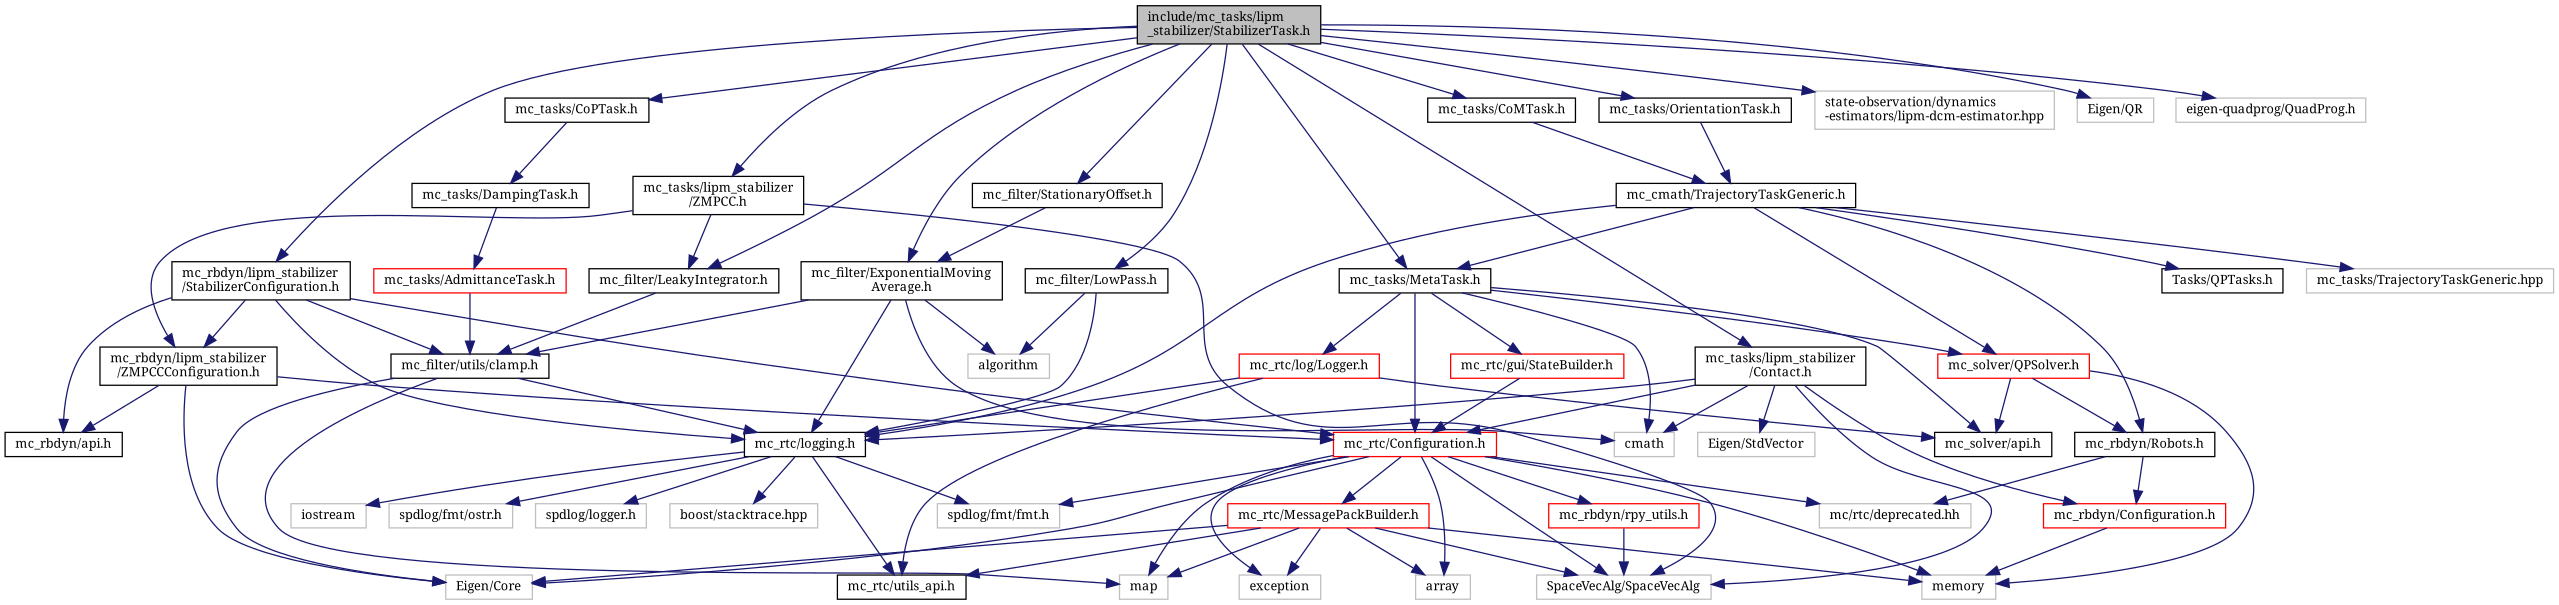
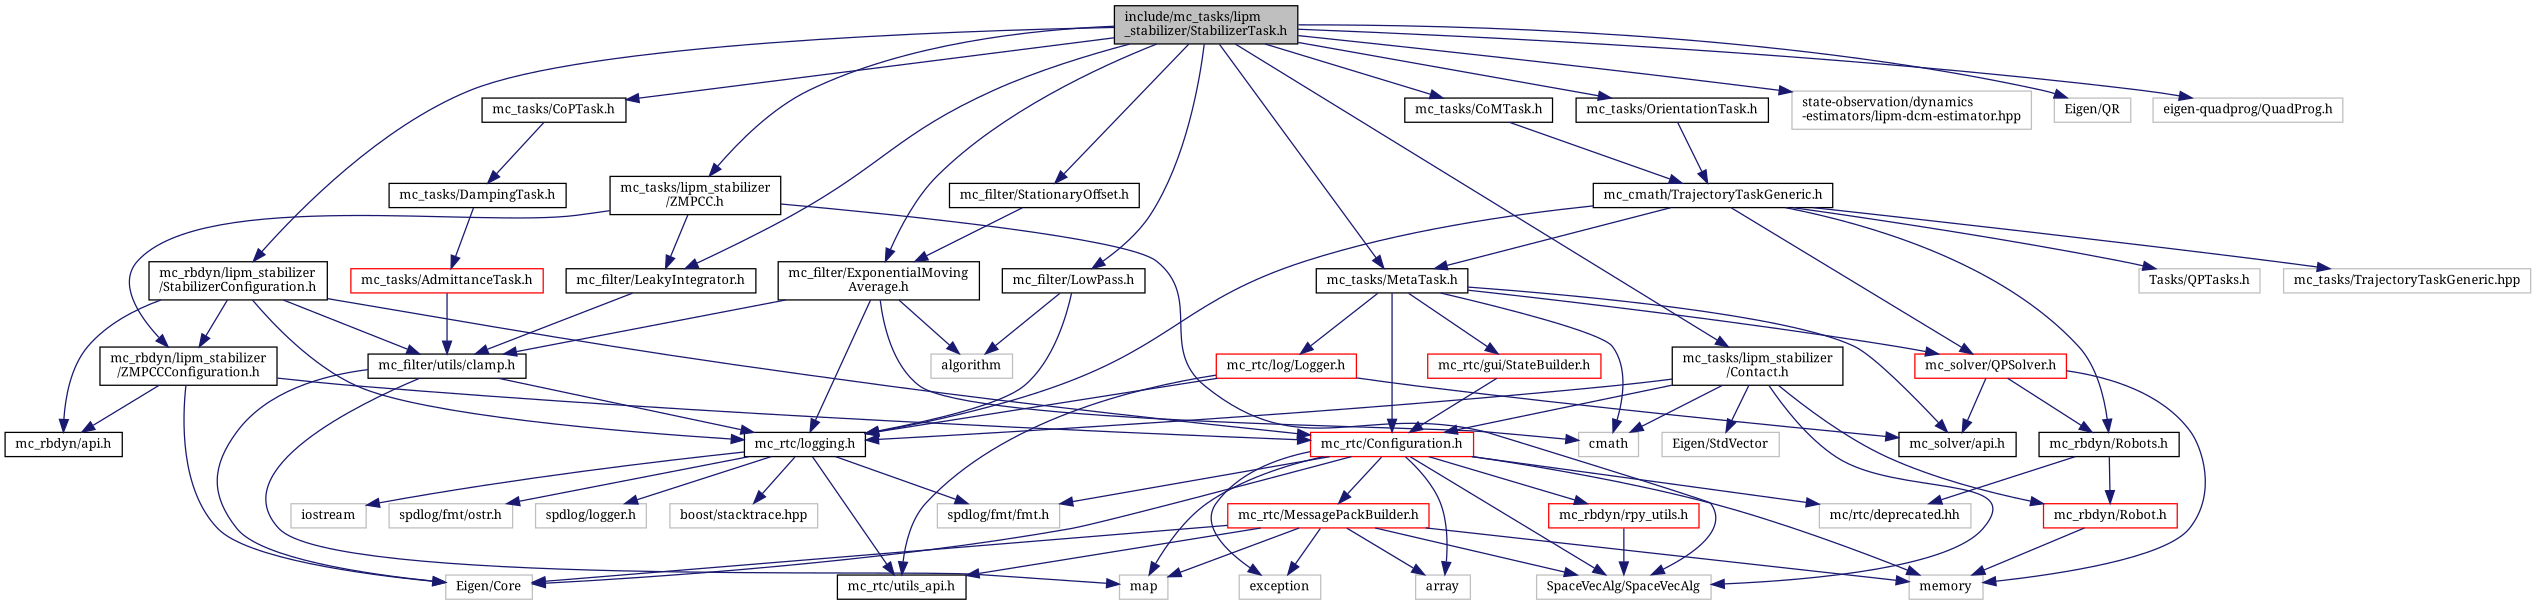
  digraph {
    fontname="Noto Serif"
    node [color=black fillcolor=white fontname="Noto Serif" fontsize=10 shape=record style=filled]
    edge [color=midnightblue fontname="Noto Serif" fontsize=10 labelfontname=Helvetica labelfontsize=10 style=solid]
    n1 [fillcolor=grey75 fontcolor=black height=0.2 label="include/mc_tasks/lipm\l_stabilizer/StabilizerTask.h" width=0.4]
    n2 [height=0.2 label="mc_filter/ExponentialMoving\lAverage.h" width=0.4]
    n3 [height=0.2 label="mc_filter/LeakyIntegrator.h" width=0.4]
    n4 [height=0.2 label="mc_filter/LowPass.h" width=0.4]
    n5 [height=0.2 label="mc_filter/StationaryOffset.h" width=0.4]
    n6 [height=0.2 label="mc_tasks/CoMTask.h" width=0.4]
    n7 [height=0.2 label="mc_tasks/MetaTask.h" width=0.4]
    n8 [height=0.2 label="mc_tasks/CoPTask.h" width=0.4]
    n9 [height=0.2 label="mc_tasks/OrientationTask.h" width=0.4]
    n10 [height=0.2 label="mc_rbdyn/lipm_stabilizer\l/StabilizerConfiguration.h" width=0.4]
    n11 [height=0.2 label="mc_tasks/lipm_stabilizer\l/Contact.h" width=0.4]
    n12 [height=0.2 label="mc_tasks/lipm_stabilizer\l/ZMPCC.h" width=0.4]
    n13 [color=grey75 height=0.2 label="state-observation/dynamics\l-estimators/lipm-dcm-estimator.hpp" width=0.4]
    n14 [color=grey75 height=0.2 label="Eigen/QR" width=0.4]
    n15 [color=grey75 height=0.2 label="eigen-quadprog/QuadProg.h" width=0.4]
    n16 [height=0.2 label="mc_filter/utils/clamp.h" width=0.4]
    n17 [height=0.2 label="mc_rtc/logging.h" width=0.4]
    n18 [color=grey75 height=0.2 label=algorithm width=0.4]
    n19 [color=grey75 height=0.2 label=cmath width=0.4]
    n20 [height=0.2 label="mc_cmath/TrajectoryTaskGeneric.h" width=0.4]
    n21 [color=red height=0.2 label="mc_solver/QPSolver.h" width=0.4]
    n22 [height=0.2 label="mc_solver/api.h" width=0.4]
    n23 [color=red height=0.2 label="mc_rtc/Configuration.h" width=0.4]
    n24 [color=red height=0.2 label="mc_rtc/gui/StateBuilder.h" width=0.4]
    n25 [color=red height=0.2 label="mc_rtc/log/Logger.h" width=0.4]
    n26 [height=0.2 label="mc_tasks/DampingTask.h" width=0.4]
    n27 [height=0.2 label="mc_rbdyn/api.h" width=0.4]
    n28 [height=0.2 label="mc_rbdyn/lipm_stabilizer\l/ZMPCCConfiguration.h" width=0.4]
-   n29 [color=red height=0.2 label="mc_rbdyn/Configuration.h" width=0.4]
+   n29 [color=red height=0.2 label="mc_rbdyn/Robot.h" width=0.4]
    n30 [color=grey75 height=0.2 label="SpaceVecAlg/SpaceVecAlg" width=0.4]
    n31 [color=grey75 height=0.2 label="Eigen/StdVector" width=0.4]
    n32 [color=grey75 height=0.2 label="Eigen/Core" width=0.4]
    n33 [color=grey75 height=0.2 label=map width=0.4]
    n34 [height=0.2 label="mc_rtc/utils_api.h" width=0.4]
    n35 [color=grey75 height=0.2 label=iostream width=0.4]
    n36 [color=grey75 height=0.2 label="spdlog/fmt/fmt.h" width=0.4]
    n37 [color=grey75 height=0.2 label="spdlog/fmt/ostr.h" width=0.4]
    n38 [color=grey75 height=0.2 label="spdlog/logger.h" width=0.4]
    n39 [color=grey75 height=0.2 label="boost/stacktrace.hpp" width=0.4]
    n40 [height=0.2 label="mc_rbdyn/Robots.h" width=0.4]
-   n41 [height=0.2 label="Tasks/QPTasks.h" width=0.4]
+   n41 [color=grey75 height=0.2 label="Tasks/QPTasks.h" width=0.4]
    n42 [color=grey75 height=0.2 label="mc_tasks/TrajectoryTaskGeneric.hpp" width=0.4]
    n43 [color=grey75 height=0.2 label="mc/rtc/deprecated.hh" width=0.4]
    n44 [color=grey75 height=0.2 label=memory width=0.4]
    n45 [color=red height=0.2 label="mc_rtc/MessagePackBuilder.h" width=0.4]
    n46 [color=grey75 height=0.2 label=array width=0.4]
    n47 [color=grey75 height=0.2 label=exception width=0.4]
    n48 [color=red height=0.2 label="mc_rbdyn/rpy_utils.h" width=0.4]
    n49 [color=red height=0.2 label="mc_tasks/AdmittanceTask.h" width=0.4]
    n1 -> n2
    n1 -> n3
    n1 -> n4
    n1 -> n5
    n1 -> n6
    n1 -> n7
    n1 -> n8
    n1 -> n9
    n1 -> n10
    n1 -> n11
    n1 -> n12
    n1 -> n13
    n1 -> n14
    n1 -> n15
    n2 -> n16
    n2 -> n17
    n2 -> n18
    n2 -> n19
    n3 -> n16
    n4 -> n17
    n4 -> n18
    n5 -> n2
    n6 -> n20
    n7 -> n19
    n7 -> n21
    n7 -> n22
    n7 -> n23
    n7 -> n24
    n7 -> n25
    n8 -> n26
    n9 -> n20
    n10 -> n16
    n10 -> n17
    n10 -> n23
    n10 -> n27
    n10 -> n28
    n11 -> n17
    n11 -> n19
    n11 -> n23
    n11 -> n29
    n11 -> n30
    n11 -> n31
    n12 -> n3
    n12 -> n28
    n12 -> n30
    n16 -> n17
    n16 -> n32
    n16 -> n33
    n17 -> n34
    n17 -> n35
    n17 -> n36
    n17 -> n37
    n17 -> n38
    n17 -> n39
    n20 -> n7
    n20 -> n17
    n20 -> n21
    n20 -> n40
    n20 -> n41
    n20 -> n42
    n21 -> n22
    n21 -> n40
    n21 -> n44
    n23 -> n30
    n23 -> n32
    n23 -> n33
    n23 -> n36
    n23 -> n43
    n23 -> n44
    n23 -> n45
    n23 -> n46
    n23 -> n47
    n23 -> n48
    n24 -> n23
    n25 -> n17
    n25 -> n22
    n25 -> n34
    n26 -> n49
    n28 -> n23
    n28 -> n27
    n28 -> n32
    n29 -> n44
    n40 -> n29
    n40 -> n43
    n45 -> n30
    n45 -> n32
    n45 -> n33
    n45 -> n34
    n45 -> n44
    n45 -> n46
    n45 -> n47
    n48 -> n30
    n49 -> n16
  }
